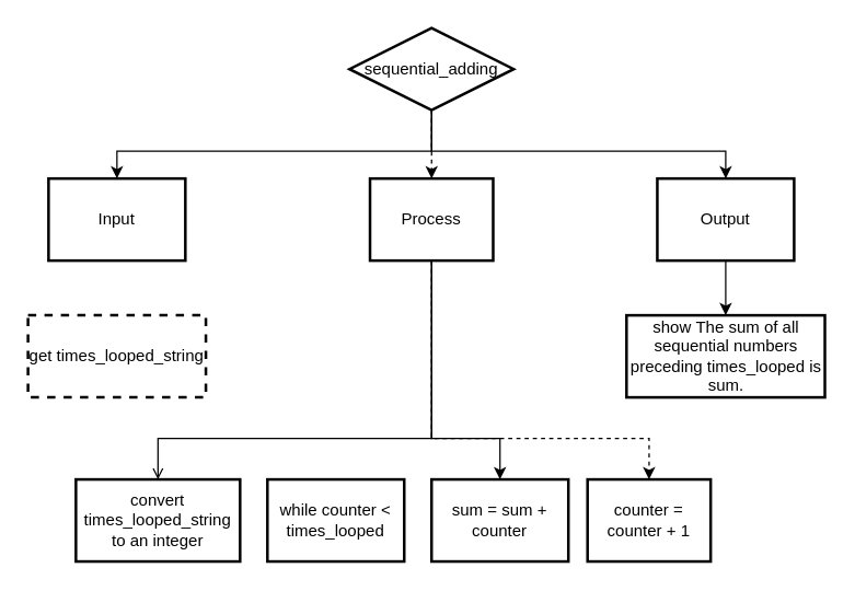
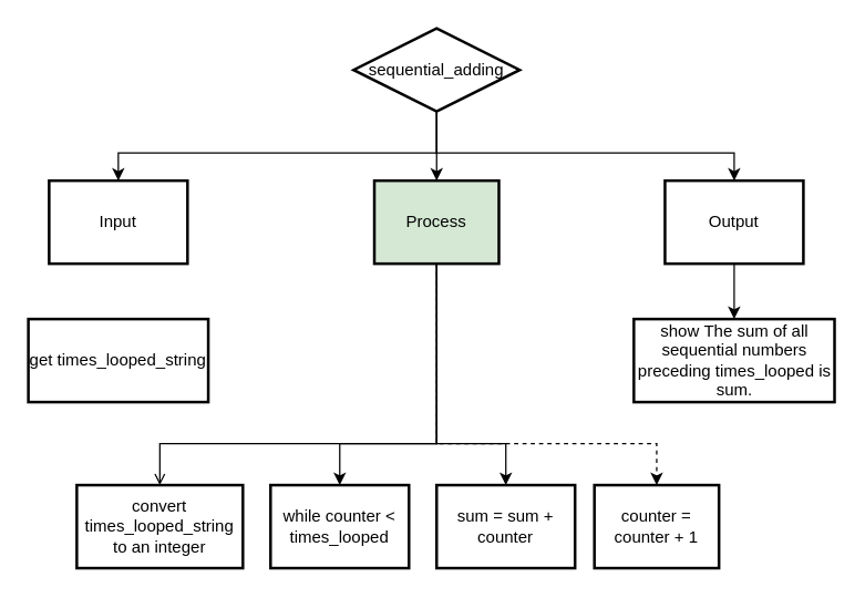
  <mxCell id="0" />
  <mxCell id="1" parent="0" />
- <mxCell id="2" style="edgeStyle=none;html=1;exitX=0.5;exitY=1;exitDx=0;exitDy=0;entryX=0.5;entryY=0;entryDx=0;entryDy=0;dashed=1;" edge="1" parent="1" source="5" target="15"><mxGeometry relative="1" as="geometry"><Array as="points"><mxPoint x="315" y="110" /></Array></mxGeometry></mxCell>
+ <mxCell id="2" style="edgeStyle=none;html=1;exitX=0.5;exitY=1;exitDx=0;exitDy=0;entryX=0.5;entryY=0;entryDx=0;entryDy=0;" edge="1" parent="1" source="5" target="15"><mxGeometry relative="1" as="geometry"><Array as="points"><mxPoint x="315" y="110" /></Array></mxGeometry></mxCell>
  <mxCell id="3" style="edgeStyle=none;html=1;exitX=0.5;exitY=1;exitDx=0;exitDy=0;entryX=0.5;entryY=0;entryDx=0;entryDy=0;rounded=0;" edge="1" parent="1" source="5" target="6"><mxGeometry relative="1" as="geometry"><Array as="points"><mxPoint x="315" y="110" /><mxPoint x="240" y="110" /><mxPoint x="85" y="110" /></Array></mxGeometry></mxCell>
  <mxCell id="4" style="edgeStyle=none;rounded=0;html=1;exitX=0.5;exitY=1;exitDx=0;exitDy=0;entryX=0.5;entryY=0;entryDx=0;entryDy=0;" edge="1" parent="1" source="5" target="8"><mxGeometry relative="1" as="geometry"><Array as="points"><mxPoint x="315" y="110" /><mxPoint x="530" y="110" /></Array></mxGeometry></mxCell>
  <mxCell id="5" value="sequential_adding" style="rhombus;whiteSpace=wrap;html=1;absoluteArcSize=1;arcSize=14;strokeWidth=2;" vertex="1" parent="1"><mxGeometry x="255" y="20" width="120" height="60" as="geometry" /></mxCell>
  <mxCell id="6" value="Input" style="rounded=0;whiteSpace=wrap;html=1;absoluteArcSize=1;arcSize=14;strokeWidth=2;" vertex="1" parent="1"><mxGeometry x="35" y="130" width="100" height="60" as="geometry" /></mxCell>
  <mxCell id="7" style="edgeStyle=none;rounded=0;html=1;entryX=0.5;entryY=0;entryDx=0;entryDy=0;" edge="1" parent="1" source="8" target="10"><mxGeometry relative="1" as="geometry"><Array as="points"><mxPoint x="530" y="210" /></Array></mxGeometry></mxCell>
  <mxCell id="8" value="Output" style="rounded=0;whiteSpace=wrap;html=1;absoluteArcSize=1;arcSize=14;strokeWidth=2;" vertex="1" parent="1"><mxGeometry x="480" y="130" width="100" height="60" as="geometry" /></mxCell>
- <mxCell id="9" value="get times_looped_string" style="rounded=0;whiteSpace=wrap;html=1;absoluteArcSize=1;arcSize=14;strokeWidth=2;dashed=1;" vertex="1" parent="1"><mxGeometry x="20" y="230" width="130" height="60" as="geometry" /></mxCell>
+ <mxCell id="9" value="get times_looped_string" style="rounded=0;whiteSpace=wrap;html=1;absoluteArcSize=1;arcSize=14;strokeWidth=2;" vertex="1" parent="1"><mxGeometry x="20" y="230" width="130" height="60" as="geometry" /></mxCell>
  <mxCell id="10" value="show&amp;nbsp;The sum of all sequential numbers preceding times_looped is sum." style="rounded=0;whiteSpace=wrap;html=1;absoluteArcSize=1;arcSize=14;strokeWidth=2;" vertex="1" parent="1"><mxGeometry x="457.5" y="230" width="145" height="60" as="geometry" /></mxCell>
+ <mxCell id="11" style="edgeStyle=none;rounded=0;html=1;exitX=0.5;exitY=1;exitDx=0;exitDy=0;entryX=0.5;entryY=0;entryDx=0;entryDy=0;" edge="1" parent="1" source="15" target="17"><mxGeometry relative="1" as="geometry"><Array as="points"><mxPoint x="315" y="320" /><mxPoint x="245" y="320" /></Array></mxGeometry></mxCell>
  <mxCell id="12" style="edgeStyle=none;rounded=0;html=1;exitX=0.5;exitY=1;exitDx=0;exitDy=0;entryX=0.5;entryY=0;entryDx=0;entryDy=0;endArrow=open;" edge="1" parent="1" source="15" target="16"><mxGeometry relative="1" as="geometry"><Array as="points"><mxPoint x="315" y="320" /><mxPoint x="240" y="320" /><mxPoint x="115" y="320" /></Array></mxGeometry></mxCell>
  <mxCell id="13" style="edgeStyle=none;rounded=0;html=1;exitX=0.5;exitY=1;exitDx=0;exitDy=0;entryX=0.5;entryY=0;entryDx=0;entryDy=0;dashed=1;" edge="1" parent="1" source="15" target="18"><mxGeometry relative="1" as="geometry"><Array as="points"><mxPoint x="315" y="320" /><mxPoint x="474" y="320" /></Array></mxGeometry></mxCell>
  <mxCell id="14" style="edgeStyle=none;html=1;exitX=0.5;exitY=1;exitDx=0;exitDy=0;entryX=0.5;entryY=0;entryDx=0;entryDy=0;rounded=0;" edge="1" parent="1" source="15" target="19"><mxGeometry relative="1" as="geometry"><Array as="points"><mxPoint x="315" y="320" /><mxPoint x="365" y="320" /></Array></mxGeometry></mxCell>
- <mxCell id="15" value="Process" style="rounded=0;whiteSpace=wrap;html=1;absoluteArcSize=1;arcSize=14;strokeWidth=2;" vertex="1" parent="1"><mxGeometry x="270" y="130" width="90" height="60" as="geometry" /></mxCell>
+ <mxCell id="15" value="Process" style="rounded=0;whiteSpace=wrap;html=1;absoluteArcSize=1;arcSize=14;strokeWidth=2;fillColor=#d5e8d4;" vertex="1" parent="1"><mxGeometry x="270" y="130" width="90" height="60" as="geometry" /></mxCell>
  <mxCell id="16" value="convert times_looped_string to an integer" style="rounded=0;whiteSpace=wrap;html=1;absoluteArcSize=1;arcSize=14;strokeWidth=2;" vertex="1" parent="1"><mxGeometry x="55" y="350" width="120" height="60" as="geometry" /></mxCell>
  <mxCell id="17" value="while counter &amp;lt; times_looped" style="rounded=0;whiteSpace=wrap;html=1;absoluteArcSize=1;arcSize=14;strokeWidth=2;" vertex="1" parent="1"><mxGeometry x="195" y="350" width="100" height="60" as="geometry" /></mxCell>
  <mxCell id="18" value="counter = counter + 1" style="rounded=0;whiteSpace=wrap;html=1;absoluteArcSize=1;arcSize=14;strokeWidth=2;" vertex="1" parent="1"><mxGeometry x="429" y="350" width="90" height="60" as="geometry" /></mxCell>
  <mxCell id="19" value="sum = sum + counter" style="rounded=0;whiteSpace=wrap;html=1;absoluteArcSize=1;arcSize=14;strokeWidth=2;" vertex="1" parent="1"><mxGeometry x="315" y="350" width="100" height="60" as="geometry" /></mxCell>
